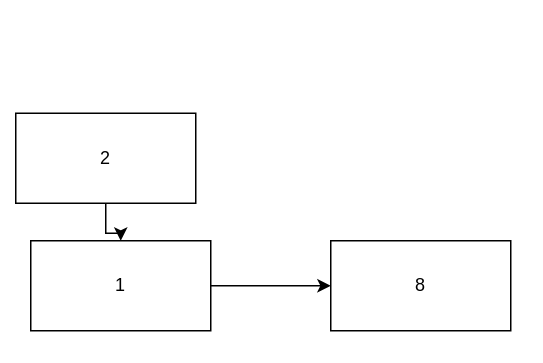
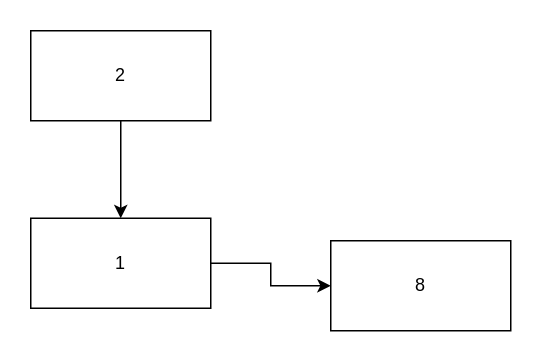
  <mxCell id="0" />
  <mxCell id="1" parent="0" />
  <mxCell id="2" value="" style="edgeStyle=orthogonalEdgeStyle;rounded=0;orthogonalLoop=1;jettySize=auto;html=1;" edge="1" parent="1" source="3" target="5"><mxGeometry relative="1" as="geometry" /></mxCell>
- <mxCell id="3" value="2" style="rounded=0;whiteSpace=wrap;html=1;" vertex="1" parent="1"><mxGeometry x="10" y="75" width="120" height="60" as="geometry" /></mxCell>
+ <mxCell id="3" value="2" style="rounded=0;whiteSpace=wrap;html=1;" vertex="1" parent="1"><mxGeometry x="20" y="20" width="120" height="60" as="geometry" /></mxCell>
  <mxCell id="4" value="" style="edgeStyle=orthogonalEdgeStyle;rounded=0;orthogonalLoop=1;jettySize=auto;html=1;" edge="1" parent="1" source="5" target="6"><mxGeometry relative="1" as="geometry" /></mxCell>
- <mxCell id="5" value="1" style="rounded=0;whiteSpace=wrap;html=1;" vertex="1" parent="1"><mxGeometry x="20" y="160" width="120" height="60" as="geometry" /></mxCell>
+ <mxCell id="5" value="1" style="rounded=0;whiteSpace=wrap;html=1;" vertex="1" parent="1"><mxGeometry x="20" y="145" width="120" height="60" as="geometry" /></mxCell>
  <mxCell id="6" value="8" style="whiteSpace=wrap;html=1;rounded=0;" vertex="1" parent="1"><mxGeometry x="220" y="160" width="120" height="60" as="geometry" /></mxCell>
